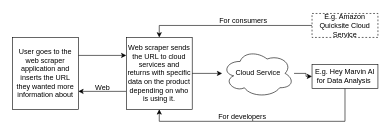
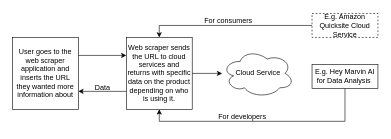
  <mxCell id="0" />
  <mxCell id="1" parent="0" />
  <mxCell id="2" style="edgeStyle=orthogonalEdgeStyle;rounded=0;orthogonalLoop=1;jettySize=auto;html=1;exitX=1;exitY=0.25;exitDx=0;exitDy=0;entryX=0;entryY=0.25;entryDx=0;entryDy=0;" edge="1" parent="1" source="3" target="5"><mxGeometry relative="1" as="geometry" /></mxCell>
  <mxCell id="3" value="User goes to the web scraper application and inserts the URL they wanted more information about" style="rounded=0;whiteSpace=wrap;html=1;" vertex="1" parent="1"><mxGeometry x="20" y="62" width="110" height="120" as="geometry" /></mxCell>
  <mxCell id="4" style="edgeStyle=orthogonalEdgeStyle;rounded=0;orthogonalLoop=1;jettySize=auto;html=1;exitX=0;exitY=0.75;exitDx=0;exitDy=0;entryX=1;entryY=0.75;entryDx=0;entryDy=0;" edge="1" parent="1" source="5" target="3"><mxGeometry relative="1" as="geometry" /></mxCell>
  <mxCell id="5" value="Web scraper sends the URL to cloud services and returns with specific data on the product depending on who is using it." style="rounded=0;whiteSpace=wrap;html=1;" vertex="1" parent="1"><mxGeometry x="210" y="62" width="110" height="120" as="geometry" /></mxCell>
- <mxCell id="6" style="edgeStyle=orthogonalEdgeStyle;rounded=0;orthogonalLoop=1;jettySize=auto;html=1;" edge="1" parent="1" source="7" target="11"><mxGeometry relative="1" as="geometry" /></mxCell>
  <mxCell id="7" value="Cloud Service" style="ellipse;shape=cloud;whiteSpace=wrap;html=1;" vertex="1" parent="1"><mxGeometry x="370" y="82" width="120" height="80" as="geometry" /></mxCell>
  <mxCell id="8" style="edgeStyle=orthogonalEdgeStyle;rounded=0;orthogonalLoop=1;jettySize=auto;html=1;entryX=0.5;entryY=0;entryDx=0;entryDy=0;" edge="1" parent="1" source="9" target="5"><mxGeometry relative="1" as="geometry" /></mxCell>
  <mxCell id="9" value="E.g. Amazon Quicksite Cloud Service" style="rounded=0;whiteSpace=wrap;html=1;dashed=1;" vertex="1" parent="1"><mxGeometry x="520" y="22" width="110" height="40" as="geometry" /></mxCell>
  <mxCell id="10" style="edgeStyle=orthogonalEdgeStyle;rounded=0;orthogonalLoop=1;jettySize=auto;html=1;entryX=0.5;entryY=1;entryDx=0;entryDy=0;" edge="1" parent="1" source="11" target="5"><mxGeometry relative="1" as="geometry"><Array as="points"><mxPoint x="265" y="202" /></Array></mxGeometry></mxCell>
  <mxCell id="11" value="E.g. Hey Marvin AI for Data Analysis&amp;nbsp;" style="rounded=0;whiteSpace=wrap;html=1;" vertex="1" parent="1"><mxGeometry x="520" y="107" width="110" height="40" as="geometry" /></mxCell>
  <mxCell id="12" style="edgeStyle=orthogonalEdgeStyle;rounded=0;orthogonalLoop=1;jettySize=auto;html=1;" edge="1" parent="1" source="5" target="7"><mxGeometry relative="1" as="geometry"><mxPoint x="360" y="122" as="targetPoint" /></mxGeometry></mxCell>
  <mxCell id="13" value="For developers&amp;nbsp;" style="text;html=1;align=center;verticalAlign=middle;resizable=0;points=[];autosize=1;strokeColor=none;fillColor=none;" vertex="1" parent="1"><mxGeometry x="350" y="180" width="110" height="30" as="geometry" /></mxCell>
- <mxCell id="14" value="For consumers" style="text;html=1;align=center;verticalAlign=middle;resizable=0;points=[];autosize=1;strokeColor=none;fillColor=none;" vertex="1" parent="1"><mxGeometry x="355" y="20" width="100" height="30" as="geometry" /></mxCell>
- <mxCell id="15" value="Web" style="text;html=1;align=center;verticalAlign=middle;resizable=0;points=[];autosize=1;strokeColor=none;fillColor=none;" vertex="1" parent="1"><mxGeometry x="145" y="132" width="50" height="30" as="geometry" /></mxCell>
+ <mxCell id="14" value="For consumers" style="text;html=1;align=center;verticalAlign=middle;resizable=0;points=[];autosize=1;strokeColor=none;fillColor=none;" vertex="1" parent="1"><mxGeometry x="330" y="20" width="100" height="30" as="geometry" /></mxCell>
+ <mxCell id="15" value="Data" style="text;html=1;align=center;verticalAlign=middle;resizable=0;points=[];autosize=1;strokeColor=none;fillColor=none;" vertex="1" parent="1"><mxGeometry x="145" y="132" width="50" height="30" as="geometry" /></mxCell>
